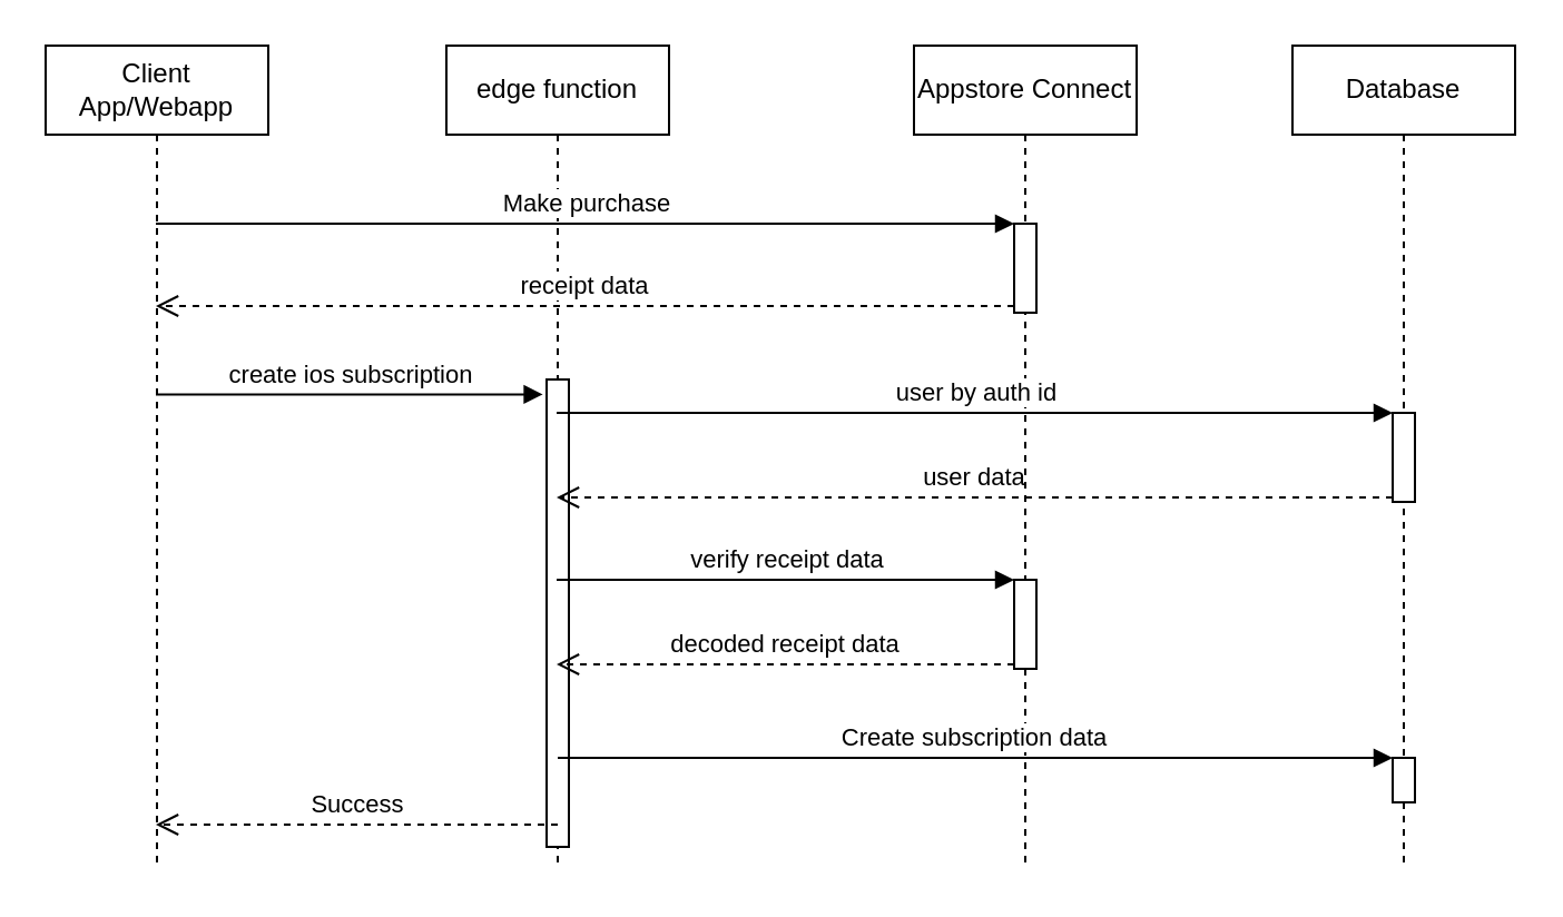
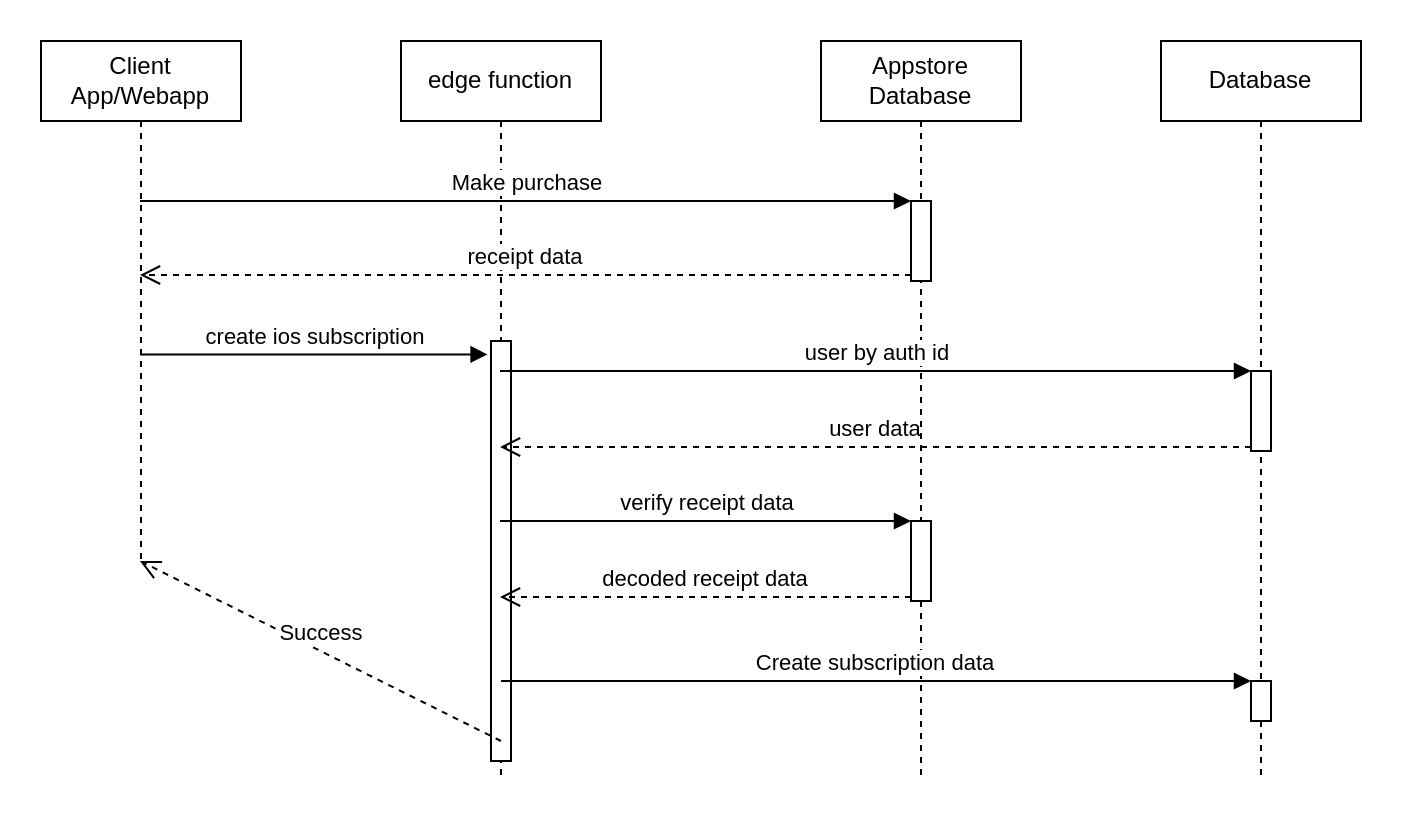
  <mxCell id="0" />
  <mxCell id="1" parent="0" />
- <mxCell id="2" value="&lt;div&gt;Client App/Webapp&lt;/div&gt;" style="shape=umlLifeline;perimeter=lifelinePerimeter;whiteSpace=wrap;html=1;container=1;collapsible=0;recursiveResize=0;outlineConnect=0;" vertex="1" parent="1"><mxGeometry x="20" y="20" width="100" height="370" as="geometry" /></mxCell>
+ <mxCell id="2" value="&lt;div&gt;Client App/Webapp&lt;/div&gt;" style="shape=umlLifeline;perimeter=lifelinePerimeter;whiteSpace=wrap;html=1;container=1;collapsible=0;recursiveResize=0;outlineConnect=0;" vertex="1" parent="1"><mxGeometry x="20" y="20" width="100" height="260" as="geometry" /></mxCell>
  <mxCell id="3" value="&lt;div&gt;edge function&lt;/div&gt;" style="shape=umlLifeline;perimeter=lifelinePerimeter;whiteSpace=wrap;html=1;container=1;collapsible=0;recursiveResize=0;outlineConnect=0;" vertex="1" parent="1"><mxGeometry x="200" y="20" width="100" height="370" as="geometry" /></mxCell>
  <mxCell id="4" value="" style="html=1;points=[];perimeter=orthogonalPerimeter;" vertex="1" parent="3"><mxGeometry x="45" y="150" width="10" height="210" as="geometry" /></mxCell>
- <mxCell id="5" value="&lt;div&gt;Appstore Connect&lt;/div&gt;" style="shape=umlLifeline;perimeter=lifelinePerimeter;whiteSpace=wrap;html=1;container=1;collapsible=0;recursiveResize=0;outlineConnect=0;" vertex="1" parent="1"><mxGeometry x="410" y="20" width="100" height="370" as="geometry" /></mxCell>
+ <mxCell id="5" value="&lt;div&gt;Appstore Database&lt;/div&gt;" style="shape=umlLifeline;perimeter=lifelinePerimeter;whiteSpace=wrap;html=1;container=1;collapsible=0;recursiveResize=0;outlineConnect=0;" vertex="1" parent="1"><mxGeometry x="410" y="20" width="100" height="370" as="geometry" /></mxCell>
  <mxCell id="6" value="" style="html=1;points=[];perimeter=orthogonalPerimeter;" vertex="1" parent="5"><mxGeometry x="45" y="80" width="10" height="40" as="geometry" /></mxCell>
  <mxCell id="7" value="" style="html=1;points=[];perimeter=orthogonalPerimeter;" vertex="1" parent="5"><mxGeometry x="45" y="240" width="10" height="40" as="geometry" /></mxCell>
  <mxCell id="8" value="Make purchase" style="html=1;verticalAlign=bottom;endArrow=block;entryX=0;entryY=0;rounded=0;" edge="1" target="6" parent="1" source="2"><mxGeometry relative="1" as="geometry"><mxPoint x="270" y="180" as="sourcePoint" /></mxGeometry></mxCell>
  <mxCell id="9" value="&lt;div&gt;receipt data&lt;/div&gt;" style="html=1;verticalAlign=bottom;endArrow=open;dashed=1;endSize=8;rounded=0;exitX=0;exitY=0.925;exitDx=0;exitDy=0;exitPerimeter=0;" edge="1" source="6" parent="1" target="2"><mxGeometry relative="1" as="geometry"><mxPoint x="270" y="256" as="targetPoint" /></mxGeometry></mxCell>
  <mxCell id="10" value="create ios subscription" style="html=1;verticalAlign=bottom;startArrow=none;endArrow=block;startSize=8;rounded=0;entryX=-0.171;entryY=0.032;entryDx=0;entryDy=0;entryPerimeter=0;startFill=0;" edge="1" target="4" parent="1" source="2"><mxGeometry relative="1" as="geometry"><mxPoint x="70.024" y="210" as="sourcePoint" /></mxGeometry></mxCell>
  <mxCell id="11" value="&lt;div&gt;verify receipt data&lt;/div&gt;" style="html=1;verticalAlign=bottom;endArrow=block;entryX=0;entryY=0;rounded=0;" edge="1" target="7" parent="1" source="3"><mxGeometry relative="1" as="geometry"><mxPoint x="385" y="190" as="sourcePoint" /></mxGeometry></mxCell>
  <mxCell id="12" value="&lt;div&gt;decoded receipt data&lt;/div&gt;" style="html=1;verticalAlign=bottom;endArrow=open;dashed=1;endSize=8;exitX=0;exitY=0.95;rounded=0;" edge="1" source="7" parent="1" target="3"><mxGeometry relative="1" as="geometry"><mxPoint x="385" y="266" as="targetPoint" /></mxGeometry></mxCell>
  <mxCell id="13" value="&lt;div&gt;Database&lt;/div&gt;" style="shape=umlLifeline;perimeter=lifelinePerimeter;whiteSpace=wrap;html=1;container=1;collapsible=0;recursiveResize=0;outlineConnect=0;" vertex="1" parent="1"><mxGeometry x="580" y="20" width="100" height="370" as="geometry" /></mxCell>
  <mxCell id="14" value="" style="html=1;points=[];perimeter=orthogonalPerimeter;" vertex="1" parent="13"><mxGeometry x="45" y="165" width="10" height="40" as="geometry" /></mxCell>
  <mxCell id="15" value="" style="html=1;points=[];perimeter=orthogonalPerimeter;" vertex="1" parent="13"><mxGeometry x="45" y="320" width="10" height="20" as="geometry" /></mxCell>
  <mxCell id="16" value="user by auth id" style="html=1;verticalAlign=bottom;endArrow=block;entryX=0;entryY=0;rounded=0;" edge="1" target="14" parent="1" source="3"><mxGeometry relative="1" as="geometry"><mxPoint x="555" y="170" as="sourcePoint" /></mxGeometry></mxCell>
  <mxCell id="17" value="user data" style="html=1;verticalAlign=bottom;endArrow=open;dashed=1;endSize=8;exitX=0;exitY=0.95;rounded=0;" edge="1" source="14" parent="1" target="3"><mxGeometry relative="1" as="geometry"><mxPoint x="550" y="210" as="targetPoint" /></mxGeometry></mxCell>
  <mxCell id="18" value="Create subscription data" style="html=1;verticalAlign=bottom;endArrow=block;entryX=0;entryY=0;rounded=0;" edge="1" target="15" parent="1"><mxGeometry relative="1" as="geometry"><mxPoint x="250.024" y="340" as="sourcePoint" /></mxGeometry></mxCell>
  <mxCell id="19" value="Success" style="html=1;verticalAlign=bottom;endArrow=open;dashed=1;endSize=8;rounded=0;" edge="1" parent="1" target="2"><mxGeometry relative="1" as="geometry"><mxPoint x="250" y="370" as="sourcePoint" /><mxPoint x="170" y="370" as="targetPoint" /></mxGeometry></mxCell>
